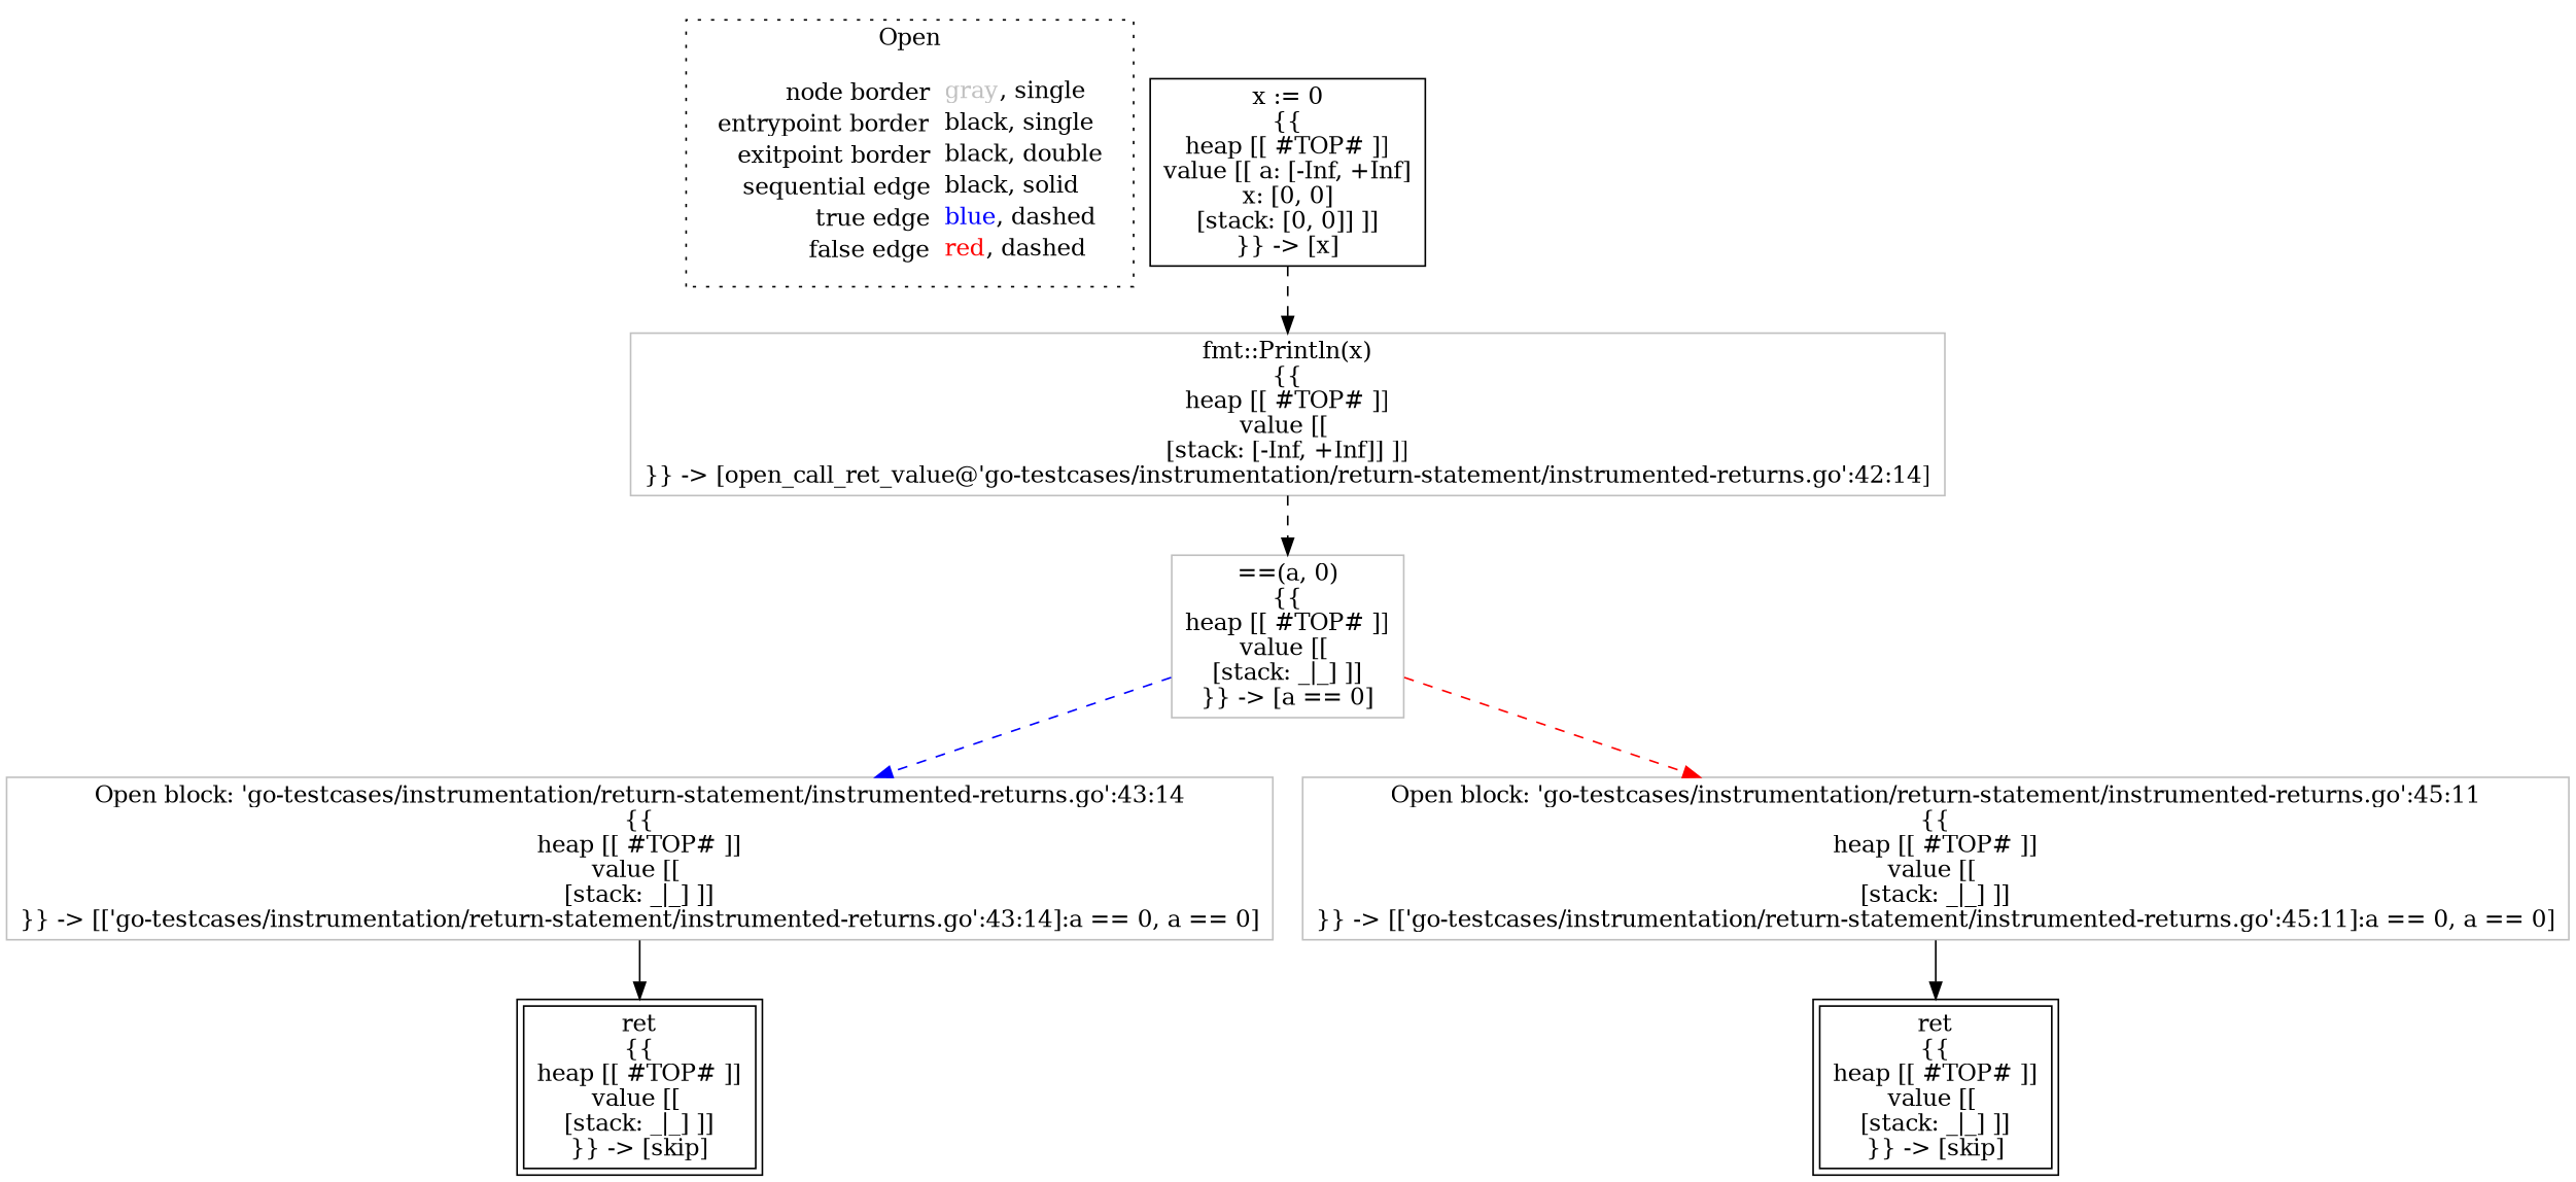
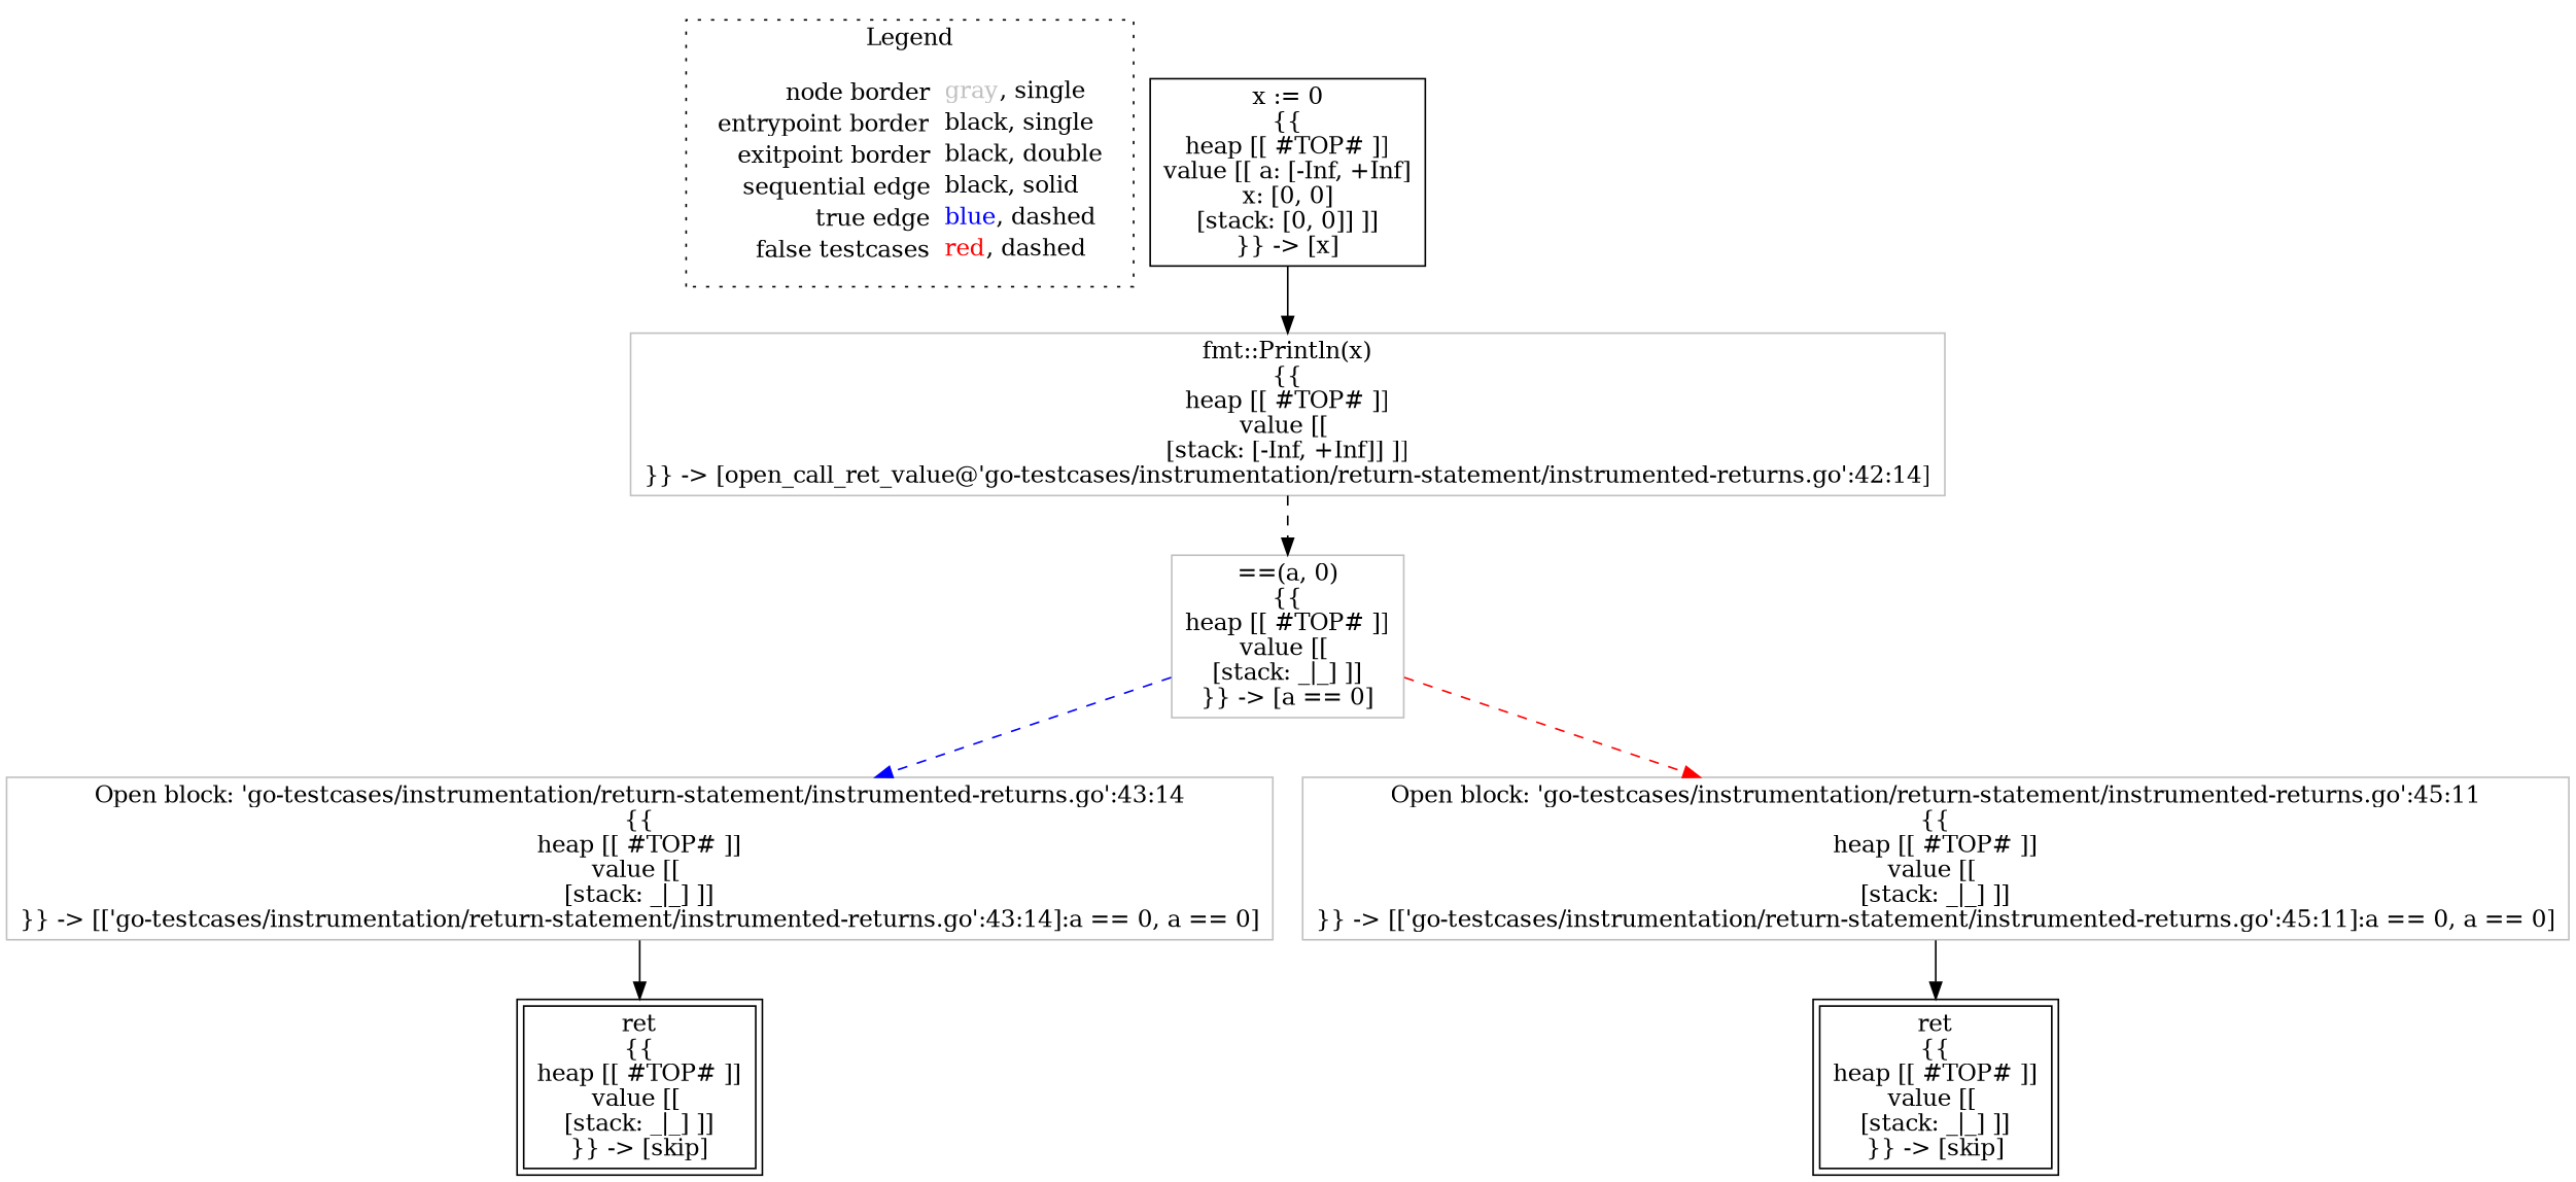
  digraph {
    node [shape=rect color=gray]
    edge [color=black]
-   n1 [label=<<table border="0" cellpadding="2" cellspacing="0" cellborder="0"><tr><td align="right">node border&nbsp;</td><td align="left"><font color="gray">gray</font>, single</td></tr><tr><td align="right">entrypoint border&nbsp;</td><td align="left"><font color="black">black</font>, single</td></tr><tr><td align="right">exitpoint border&nbsp;</td><td align="left"><font color="black">black</font>, double</td></tr><tr><td align="right">sequential edge&nbsp;</td><td align="left"><font color="black">black</font>, solid</td></tr><tr><td align="right">true edge&nbsp;</td><td align="left"><font color="blue">blue</font>, dashed</td></tr><tr><td align="right">false edge&nbsp;</td><td align="left"><font color="red">red</font>, dashed</td></tr></table>> shape=plaintext color=""]
+   n1 [label=<<table border="0" cellpadding="2" cellspacing="0" cellborder="0"><tr><td align="right">node border&nbsp;</td><td align="left"><font color="gray">gray</font>, single</td></tr><tr><td align="right">entrypoint border&nbsp;</td><td align="left"><font color="black">black</font>, single</td></tr><tr><td align="right">exitpoint border&nbsp;</td><td align="left"><font color="black">black</font>, double</td></tr><tr><td align="right">sequential edge&nbsp;</td><td align="left"><font color="black">black</font>, solid</td></tr><tr><td align="right">true edge&nbsp;</td><td align="left"><font color="blue">blue</font>, dashed</td></tr><tr><td align="right">false testcases&nbsp;</td><td align="left"><font color="red">red</font>, dashed</td></tr></table>> shape=plaintext color=""]
    n2 [color=black label=<x := 0<BR/>{{<BR/>heap [[ #TOP# ]]<BR/>value [[ a: [-Inf, +Inf]<BR/>x: [0, 0]<BR/>[stack: [0, 0]] ]]<BR/>}} -&gt; [x]>]
    n3 [label=<fmt::Println(x)<BR/>{{<BR/>heap [[ #TOP# ]]<BR/>value [[ <BR/>[stack: [-Inf, +Inf]] ]]<BR/>}} -&gt; [open_call_ret_value@'go-testcases/instrumentation/return-statement/instrumented-returns.go':42:14]>]
    n4 [label=<==(a, 0)<BR/>{{<BR/>heap [[ #TOP# ]]<BR/>value [[ <BR/>[stack: _|_] ]]<BR/>}} -&gt; [a == 0]>]
    n5 [label=<Open block: 'go-testcases/instrumentation/return-statement/instrumented-returns.go':43:14<BR/>{{<BR/>heap [[ #TOP# ]]<BR/>value [[ <BR/>[stack: _|_] ]]<BR/>}} -&gt; [['go-testcases/instrumentation/return-statement/instrumented-returns.go':43:14]:a == 0, a == 0]>]
    n6 [label=<Open block: 'go-testcases/instrumentation/return-statement/instrumented-returns.go':45:11<BR/>{{<BR/>heap [[ #TOP# ]]<BR/>value [[ <BR/>[stack: _|_] ]]<BR/>}} -&gt; [['go-testcases/instrumentation/return-statement/instrumented-returns.go':45:11]:a == 0, a == 0]>]
    n7 [color=black label=<ret<BR/>{{<BR/>heap [[ #TOP# ]]<BR/>value [[ <BR/>[stack: _|_] ]]<BR/>}} -&gt; [skip]> peripheries=2]
    n8 [color=black label=<ret<BR/>{{<BR/>heap [[ #TOP# ]]<BR/>value [[ <BR/>[stack: _|_] ]]<BR/>}} -&gt; [skip]> peripheries=2]
    subgraph cluster_1 {
-     label=Open
+     label=Legend
      style=dotted
      n1
    }
-   n2 -> n3 [style=dashed]
+   n2 -> n3
    n3 -> n4 [style=dashed]
    n4 -> n5 [color=blue style=dashed]
    n4 -> n6 [color=red style=dashed]
    n5 -> n7
    n6 -> n8
  }
